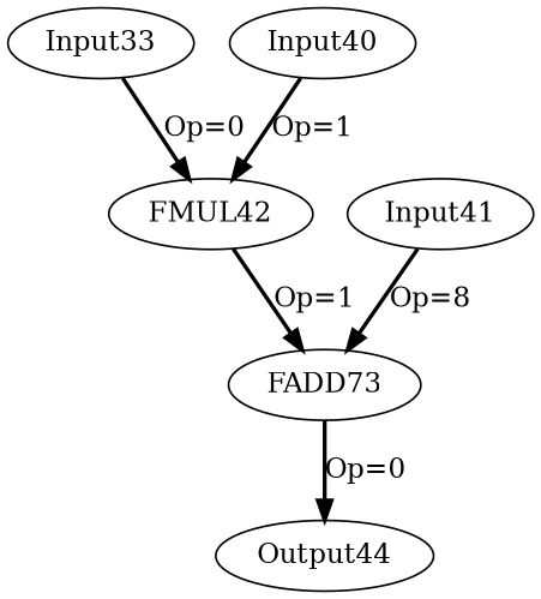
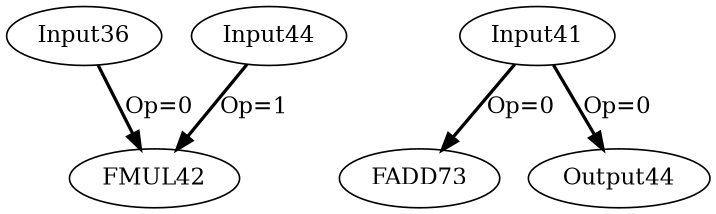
  digraph {
    node [offset="0, 0" opcode=Input]
    edge [color=black operand=0 style=bold]
-   Input36 [pattern="4, 3, -8, 3, 4, 4" label=Input33]
+   Input36 [pattern="4, 3, -8, 3, 4, 4"]
    FMUL42 [opcode=FMUL offset=""]
    n3 [label=FADD73 opcode=FADD offset=""]
-   Input40 [pattern="12, 3, -20, 3, -32, 4"]
+   Input40 [pattern="12, 3, -20, 3, -32, 4" label=Input44]
    Input41 [pattern="0, 3, 4, 3, 4, 4"]
    Output44 [opcode=Output pattern="0, 3, 4, 3, 4, 4"]
    Input36 -> FMUL42 [label="Op=0"]
-   FMUL42 -> n3 [label="Op=1" operand=1]
-   n3 -> Output44 [label="Op=0"]
+   Input41 -> Output44 [label="Op=0"]
    Input40 -> FMUL42 [label="Op=1" operand=1]
-   Input41 -> n3 [label="Op=8"]
+   Input41 -> n3 [label="Op=0"]
  }
